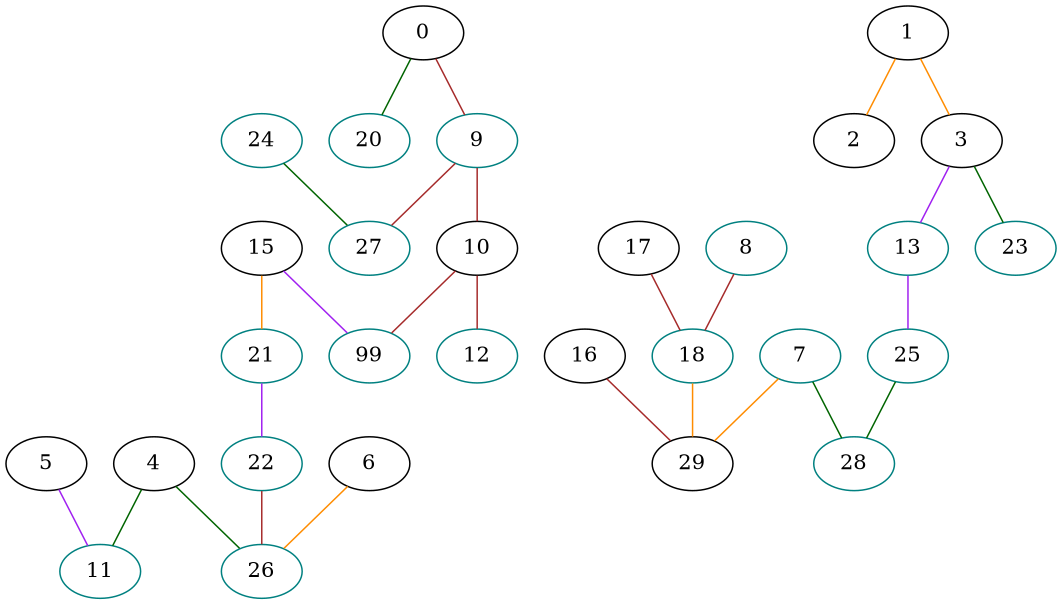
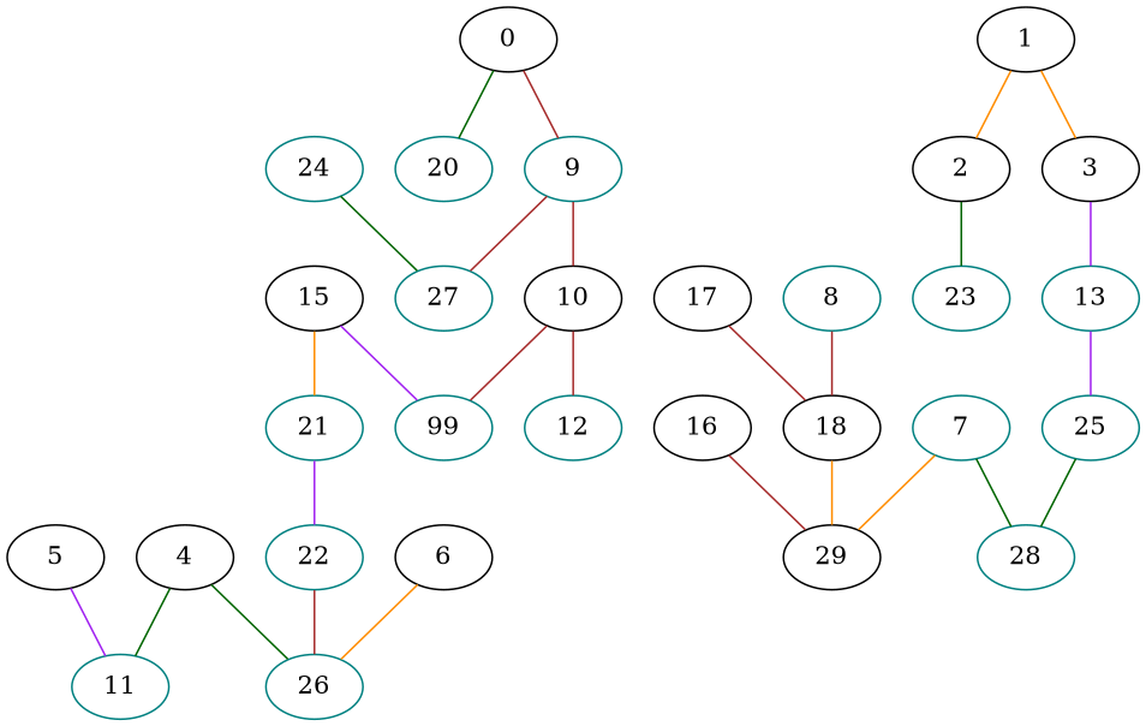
  graph {
    node [color=teal]
    edge [color=brown]
    4 [color=black]
    11
    26
    5 [color=black]
    13
    25
    28
    16 [color=black]
    29 [color=black]
    21
    22
    0 [color=black]
    20
    9
    10 [color=black]
    27
    1 [color=black]
    2 [color=black]
    3 [color=black]
    23
    12
    n22 [label=99]
-   18
+   18 [color=black]
    7
    15 [color=black]
    17 [color=black]
    6 [color=black]
    8
    24
    4 -- 11 [color=darkgreen]
    4 -- 26 [color=darkgreen]
    5 -- 11 [color=purple]
    13 -- 25 [color=purple]
    25 -- 28 [color=darkgreen]
    16 -- 29
    21 -- 22 [color=purple]
    22 -- 26
    0 -- 20 [color=darkgreen]
    0 -- 9
    9 -- 10
    9 -- 27
    10 -- 12
    10 -- n22
    1 -- 2 [color=darkorange]
    1 -- 3 [color=darkorange]
-   3 -- 23 [color=darkgreen]
+   2 -- 23 [color=darkgreen]
    3 -- 13 [color=purple]
    18 -- 29 [color=darkorange]
    7 -- 28 [color=darkgreen]
    7 -- 29 [color=darkorange]
    15 -- 21 [color=darkorange]
    15 -- n22 [color=purple]
    17 -- 18
    6 -- 26 [color=darkorange]
    8 -- 18
    24 -- 27 [color=darkgreen]
  }
